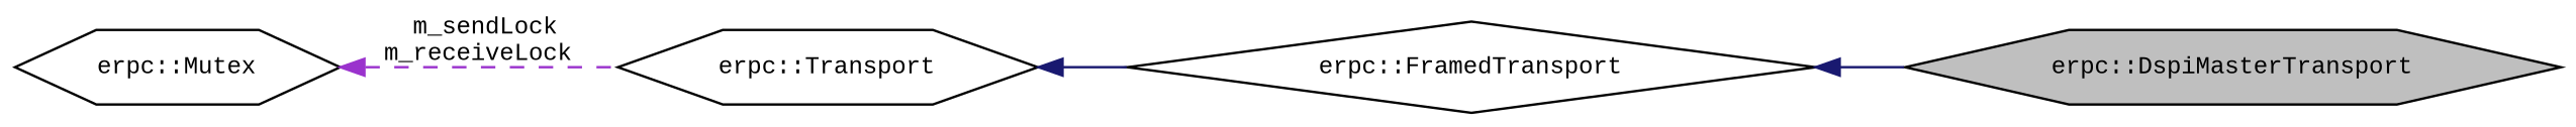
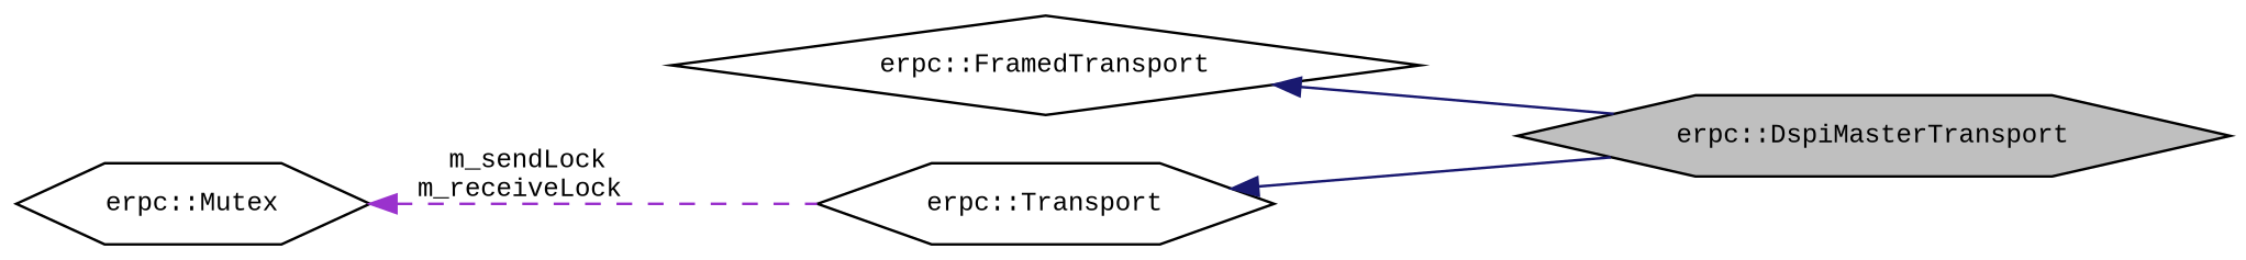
  digraph {
    fontname="Liberation Mono"
    rankdir=LR
    node [color=black fillcolor=white fontname="Liberation Mono" fontsize=10 shape=hexagon style=filled]
    edge [color=midnightblue dir=back fontname="Liberation Mono" fontsize=10 labelfontname=Helvetica labelfontsize=10 style=solid]
    n1 [fillcolor=grey75 fontcolor=black height=0.2 label="erpc::DspiMasterTransport" width=0.4]
    n2 [height=0.2 label="erpc::FramedTransport" shape=diamond width=0.4]
    n3 [height=0.2 label="erpc::Transport" width=0.4]
    n4 [height=0.2 label="erpc::Mutex" width=0.4]
    n2 -> n1
-   n3 -> n2
+   n3 -> n1
    n4 -> n3 [color=darkorchid3 label=" m_sendLock\nm_receiveLock" style=dashed]
  }
